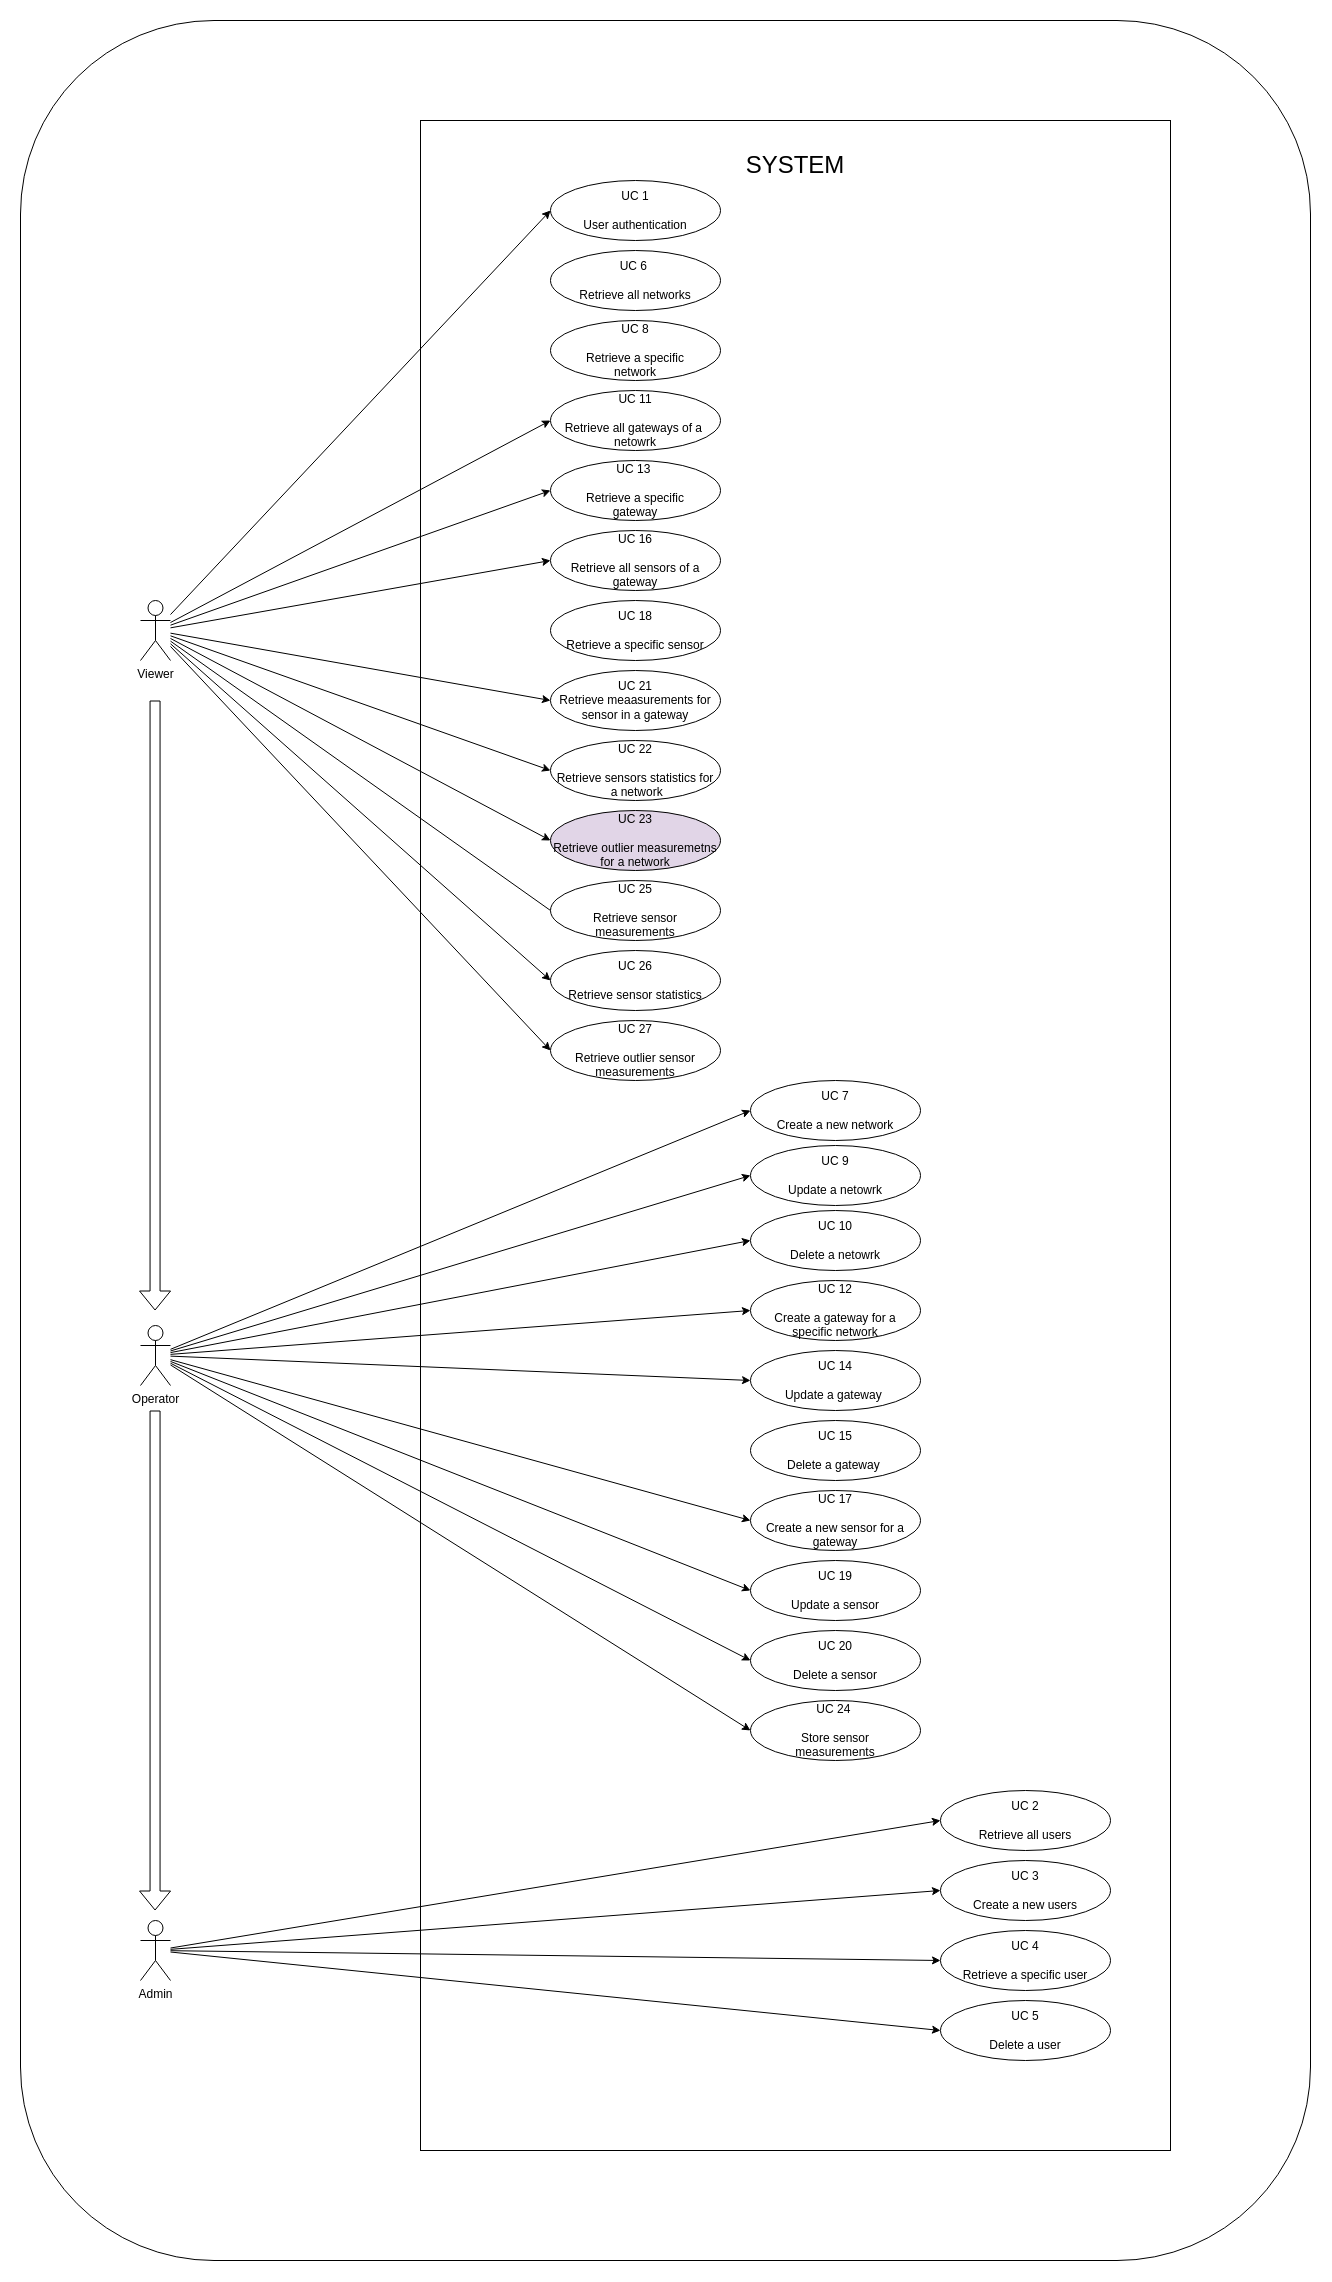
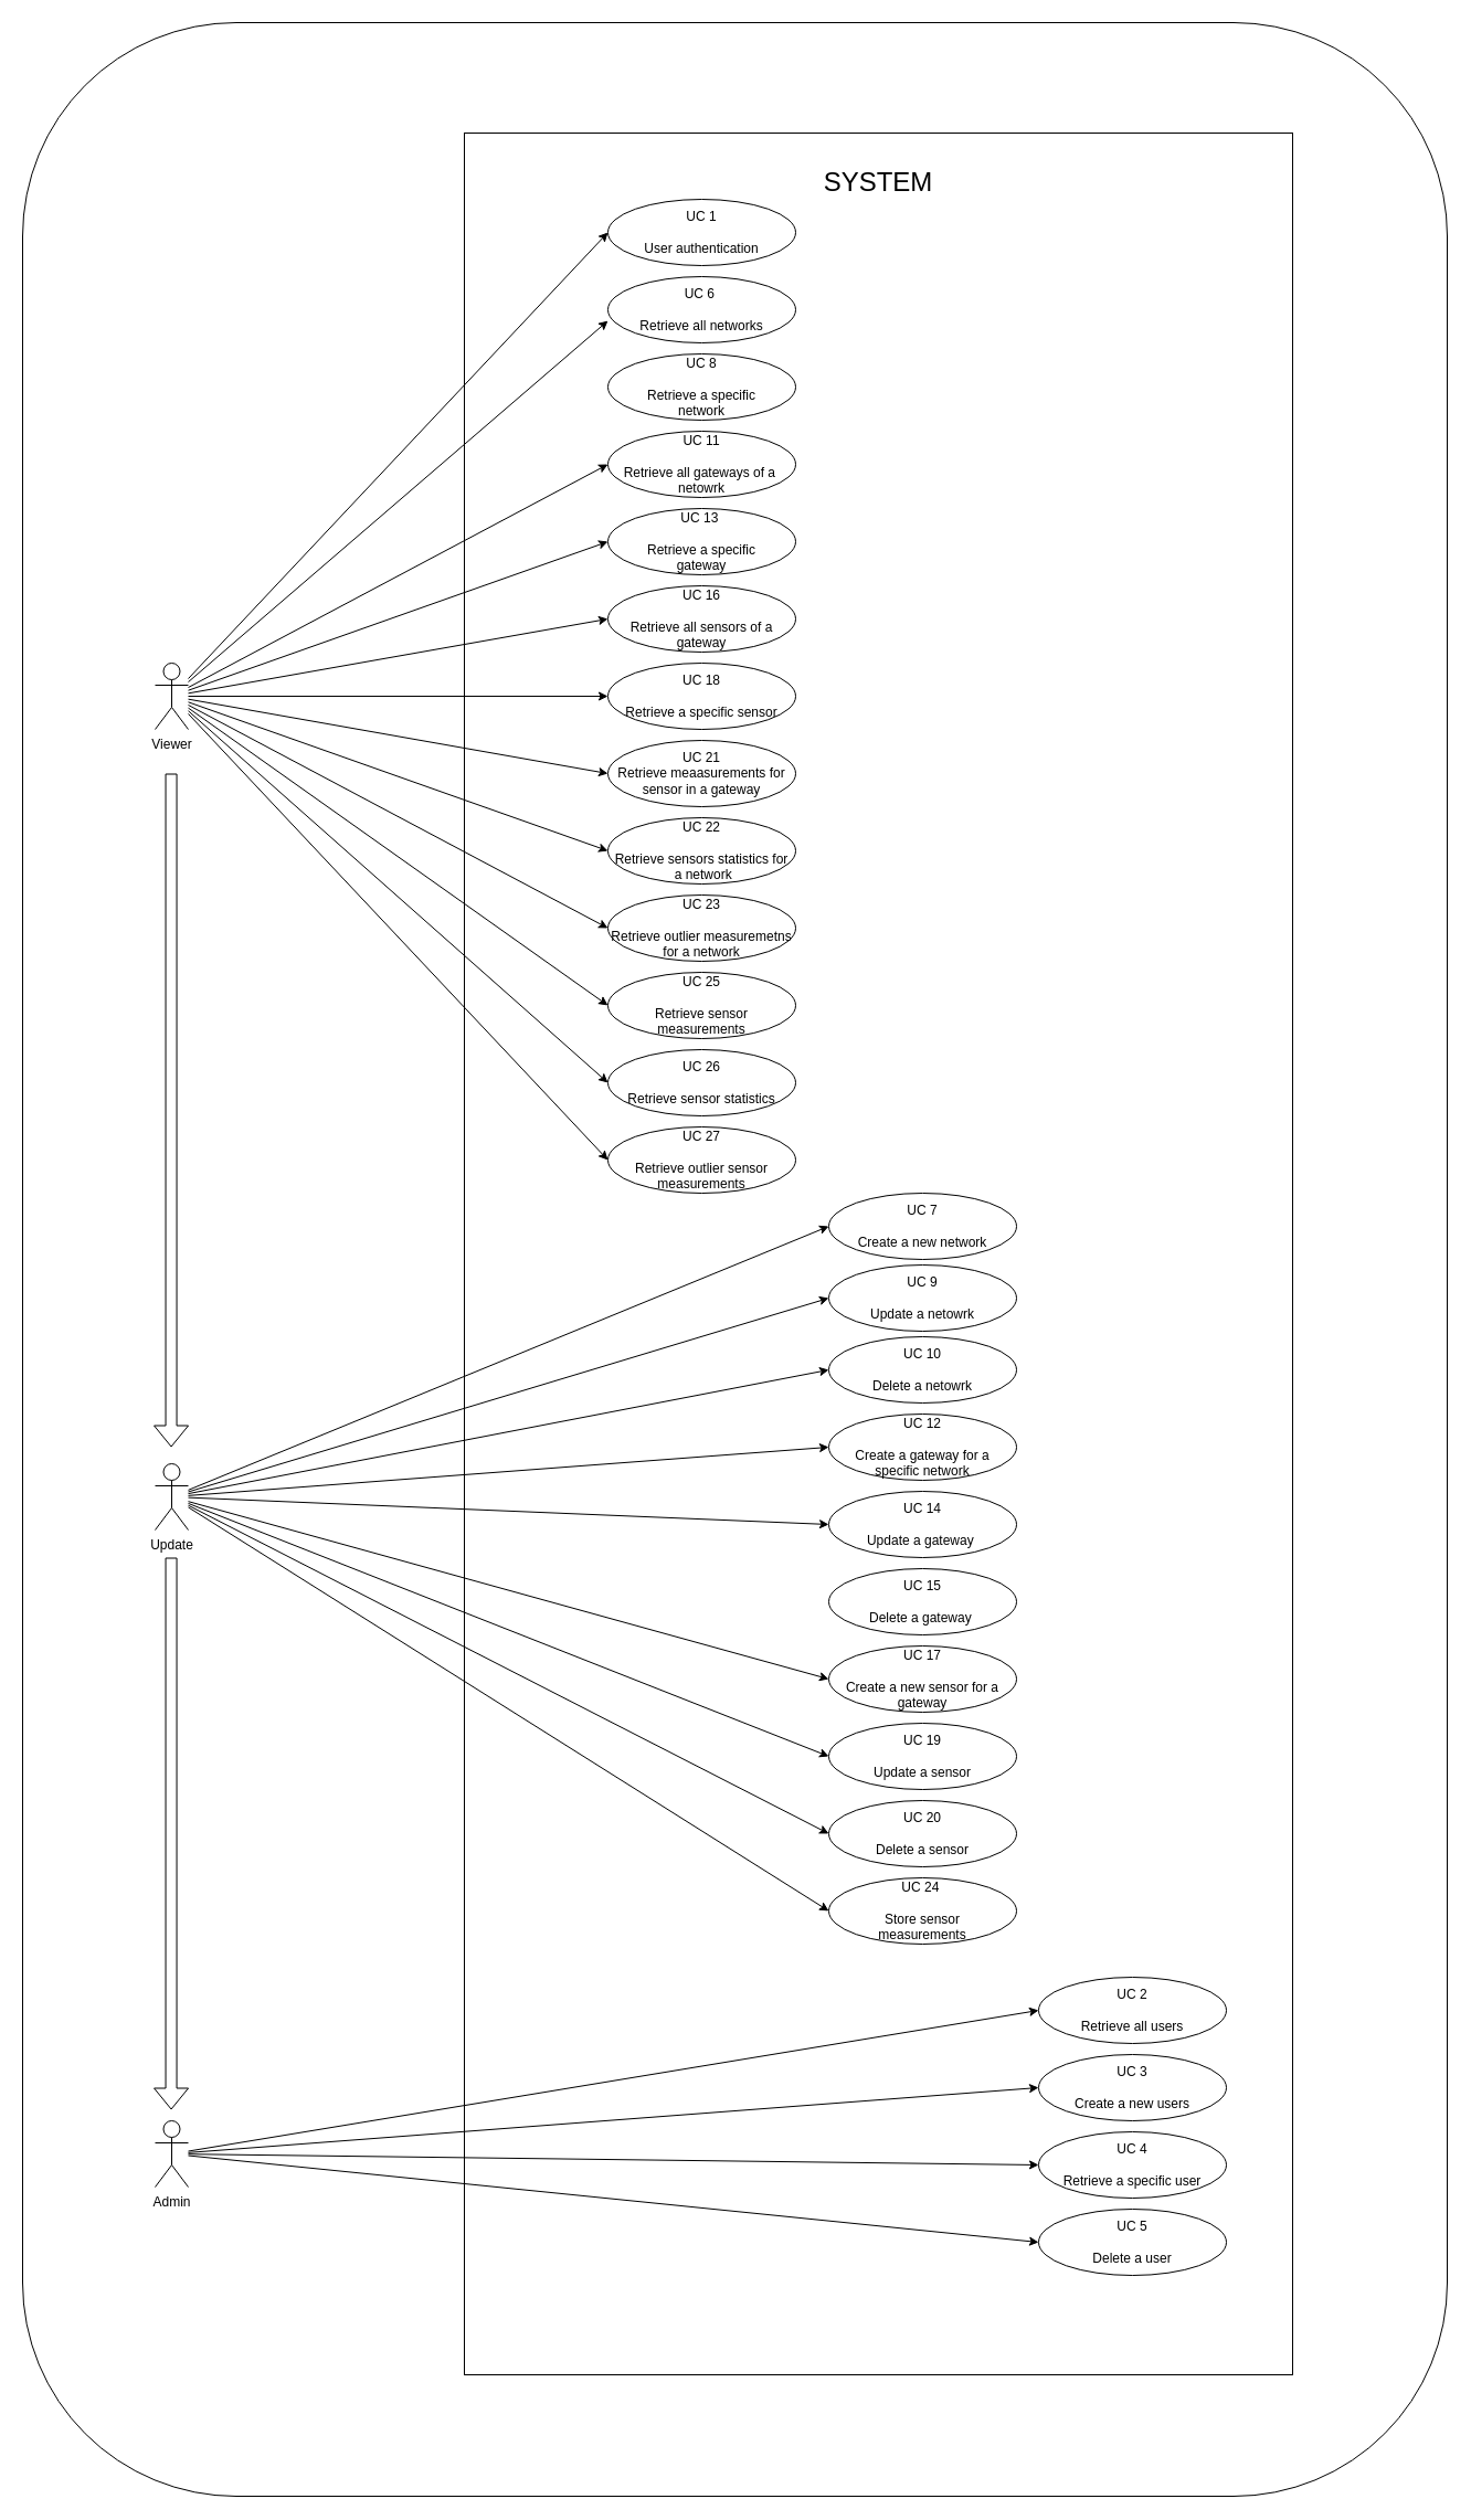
  <mxCell id="0" />
  <mxCell id="1" parent="0" />
  <mxCell id="2" value="" style="rounded=1;whiteSpace=wrap;html=1;" vertex="1" parent="1"><mxGeometry x="20" y="20" width="1290" height="2240" as="geometry" /></mxCell>
  <mxCell id="3" value="" style="rounded=0;whiteSpace=wrap;html=1;" vertex="1" parent="1"><mxGeometry x="420" y="120" width="750" height="2030" as="geometry" /></mxCell>
  <mxCell id="4" value="UC 2&lt;br&gt;&lt;br&gt;Retrieve all users" style="ellipse;whiteSpace=wrap;html=1;" parent="1" vertex="1"><mxGeometry x="940" y="1790" width="170" height="60" as="geometry" /></mxCell>
  <mxCell id="5" style="edgeStyle=none;html=1;entryX=0;entryY=0.5;entryDx=0;entryDy=0;" edge="1" parent="1" source="9" target="4"><mxGeometry relative="1" as="geometry" /></mxCell>
  <mxCell id="6" style="edgeStyle=none;html=1;entryX=0;entryY=0.5;entryDx=0;entryDy=0;" edge="1" parent="1" source="9" target="32"><mxGeometry relative="1" as="geometry" /></mxCell>
  <mxCell id="7" style="edgeStyle=none;html=1;entryX=0;entryY=0.5;entryDx=0;entryDy=0;" edge="1" parent="1" source="9" target="33"><mxGeometry relative="1" as="geometry" /></mxCell>
  <mxCell id="8" style="edgeStyle=none;html=1;entryX=0;entryY=0.5;entryDx=0;entryDy=0;" edge="1" parent="1" source="9" target="34"><mxGeometry relative="1" as="geometry" /></mxCell>
  <mxCell id="9" value="Admin" style="shape=umlActor;verticalLabelPosition=bottom;verticalAlign=top;html=1;outlineConnect=0;" parent="1" vertex="1"><mxGeometry x="140" y="1920" width="30" height="60" as="geometry" /></mxCell>
  <mxCell id="10" style="edgeStyle=none;html=1;entryX=0;entryY=0.5;entryDx=0;entryDy=0;" edge="1" parent="1" source="20" target="31"><mxGeometry relative="1" as="geometry" /></mxCell>
  <mxCell id="11" style="edgeStyle=none;html=1;entryX=0;entryY=0.5;entryDx=0;entryDy=0;" edge="1" parent="1" source="20" target="40"><mxGeometry relative="1" as="geometry" /></mxCell>
  <mxCell id="12" style="edgeStyle=none;html=1;entryX=0;entryY=0.5;entryDx=0;entryDy=0;" edge="1" parent="1" source="20" target="42"><mxGeometry relative="1" as="geometry" /></mxCell>
  <mxCell id="13" style="edgeStyle=none;html=1;entryX=0;entryY=0.5;entryDx=0;entryDy=0;" edge="1" parent="1" source="20" target="45"><mxGeometry relative="1" as="geometry" /></mxCell>
+ <mxCell id="14" style="edgeStyle=none;html=1;entryX=0;entryY=0.5;entryDx=0;entryDy=0;" edge="1" parent="1" source="20" target="47"><mxGeometry relative="1" as="geometry" /></mxCell>
  <mxCell id="15" style="edgeStyle=none;html=1;entryX=0;entryY=0.5;entryDx=0;entryDy=0;" edge="1" parent="1" source="20" target="50"><mxGeometry relative="1" as="geometry" /></mxCell>
  <mxCell id="16" style="edgeStyle=none;html=1;entryX=0;entryY=0.5;entryDx=0;entryDy=0;" edge="1" parent="1" source="20" target="55"><mxGeometry relative="1" as="geometry" /></mxCell>
- <mxCell id="17" style="edgeStyle=none;html=1;entryX=0;entryY=0.5;entryDx=0;entryDy=0;endArrow=none;" edge="1" parent="1" source="20" target="52"><mxGeometry relative="1" as="geometry" /></mxCell>
+ <mxCell id="17" style="edgeStyle=none;html=1;entryX=0;entryY=0.5;entryDx=0;entryDy=0;" edge="1" parent="1" source="20" target="52"><mxGeometry relative="1" as="geometry" /></mxCell>
  <mxCell id="18" style="edgeStyle=none;html=1;entryX=0;entryY=0.5;entryDx=0;entryDy=0;" edge="1" parent="1" source="20" target="53"><mxGeometry relative="1" as="geometry" /></mxCell>
  <mxCell id="19" style="edgeStyle=none;html=1;entryX=0;entryY=0.5;entryDx=0;entryDy=0;" edge="1" parent="1" source="20" target="56"><mxGeometry relative="1" as="geometry" /></mxCell>
  <mxCell id="20" value="Viewer" style="shape=umlActor;verticalLabelPosition=bottom;verticalAlign=top;html=1;outlineConnect=0;" parent="1" vertex="1"><mxGeometry x="140" y="600" width="30" height="60" as="geometry" /></mxCell>
  <mxCell id="21" style="edgeStyle=none;html=1;entryX=0;entryY=0.5;entryDx=0;entryDy=0;" edge="1" parent="1" source="30" target="36"><mxGeometry relative="1" as="geometry" /></mxCell>
  <mxCell id="22" style="edgeStyle=none;html=1;entryX=0;entryY=0.5;entryDx=0;entryDy=0;" edge="1" parent="1" source="30" target="38"><mxGeometry relative="1" as="geometry" /></mxCell>
  <mxCell id="23" style="edgeStyle=none;html=1;entryX=0;entryY=0.5;entryDx=0;entryDy=0;" edge="1" parent="1" source="30" target="39"><mxGeometry relative="1" as="geometry" /></mxCell>
  <mxCell id="24" style="edgeStyle=none;html=1;entryX=0;entryY=0.5;entryDx=0;entryDy=0;" edge="1" parent="1" source="30" target="41"><mxGeometry relative="1" as="geometry" /></mxCell>
  <mxCell id="25" style="edgeStyle=none;html=1;entryX=0;entryY=0.5;entryDx=0;entryDy=0;" edge="1" parent="1" source="30" target="43"><mxGeometry relative="1" as="geometry" /></mxCell>
  <mxCell id="26" style="edgeStyle=none;html=1;entryX=0;entryY=0.5;entryDx=0;entryDy=0;" edge="1" parent="1" source="30" target="46"><mxGeometry relative="1" as="geometry" /></mxCell>
  <mxCell id="27" style="edgeStyle=none;html=1;entryX=0;entryY=0.5;entryDx=0;entryDy=0;" edge="1" parent="1" source="30" target="48"><mxGeometry relative="1" as="geometry" /></mxCell>
  <mxCell id="28" style="edgeStyle=none;html=1;entryX=0;entryY=0.5;entryDx=0;entryDy=0;" edge="1" parent="1" source="30" target="49"><mxGeometry relative="1" as="geometry" /></mxCell>
  <mxCell id="29" style="edgeStyle=none;html=1;entryX=0;entryY=0.5;entryDx=0;entryDy=0;" edge="1" parent="1" source="30" target="51"><mxGeometry relative="1" as="geometry" /></mxCell>
- <mxCell id="30" value="Operator" style="shape=umlActor;verticalLabelPosition=bottom;verticalAlign=top;html=1;outlineConnect=0;" parent="1" vertex="1"><mxGeometry x="140" y="1325" width="30" height="60" as="geometry" /></mxCell>
+ <mxCell id="30" value="Update" style="shape=umlActor;verticalLabelPosition=bottom;verticalAlign=top;html=1;outlineConnect=0;" parent="1" vertex="1"><mxGeometry x="140" y="1325" width="30" height="60" as="geometry" /></mxCell>
  <mxCell id="31" value="UC 1&lt;br&gt;&lt;br&gt;User authentication" style="ellipse;whiteSpace=wrap;html=1;" parent="1" vertex="1"><mxGeometry x="550" y="180" width="170" height="60" as="geometry" /></mxCell>
  <mxCell id="32" value="UC 3&lt;br&gt;&lt;br&gt;Create a new users" style="ellipse;whiteSpace=wrap;html=1;" parent="1" vertex="1"><mxGeometry x="940" y="1860" width="170" height="60" as="geometry" /></mxCell>
  <mxCell id="33" value="UC 4&lt;br&gt;&lt;br&gt;Retrieve a specific user" style="ellipse;whiteSpace=wrap;html=1;" parent="1" vertex="1"><mxGeometry x="940" y="1930" width="170" height="60" as="geometry" /></mxCell>
  <mxCell id="34" value="UC 5&lt;br&gt;&lt;br&gt;Delete a user" style="ellipse;whiteSpace=wrap;html=1;" parent="1" vertex="1"><mxGeometry x="940" y="2000" width="170" height="60" as="geometry" /></mxCell>
  <mxCell id="35" value="UC 6&amp;nbsp;&lt;br&gt;&lt;br&gt;Retrieve all networks" style="ellipse;whiteSpace=wrap;html=1;" parent="1" vertex="1"><mxGeometry x="550" y="250" width="170" height="60" as="geometry" /></mxCell>
  <mxCell id="36" value="UC 7 &lt;br&gt;&lt;br&gt;Create a new network" style="ellipse;whiteSpace=wrap;html=1;" parent="1" vertex="1"><mxGeometry x="750" y="1080" width="170" height="60" as="geometry" /></mxCell>
  <mxCell id="37" value="UC 8&lt;br&gt;&lt;br&gt;Retrieve a specific &lt;br&gt;network" style="ellipse;whiteSpace=wrap;html=1;" parent="1" vertex="1"><mxGeometry x="550" y="320" width="170" height="60" as="geometry" /></mxCell>
  <mxCell id="38" value="UC 9&lt;br&gt;&lt;br&gt;Update a netowrk" style="ellipse;whiteSpace=wrap;html=1;" parent="1" vertex="1"><mxGeometry x="750" y="1145" width="170" height="60" as="geometry" /></mxCell>
  <mxCell id="39" value="UC 10 &lt;br&gt;&lt;br&gt;Delete a netowrk" style="ellipse;whiteSpace=wrap;html=1;" parent="1" vertex="1"><mxGeometry x="750" y="1210" width="170" height="60" as="geometry" /></mxCell>
  <mxCell id="40" value="UC 11&lt;br&gt;&lt;br&gt;Retrieve all gateways of a&amp;nbsp; netowrk" style="ellipse;whiteSpace=wrap;html=1;" parent="1" vertex="1"><mxGeometry x="550" y="390" width="170" height="60" as="geometry" /></mxCell>
  <mxCell id="41" value="UC 12&lt;br&gt;&lt;br&gt;Create a gateway for a &lt;br&gt;specific network" style="ellipse;whiteSpace=wrap;html=1;" parent="1" vertex="1"><mxGeometry x="750" y="1280" width="170" height="60" as="geometry" /></mxCell>
  <mxCell id="42" value="UC 13&amp;nbsp;&lt;br&gt;&lt;br&gt;Retrieve a specific &lt;br&gt;gateway" style="ellipse;whiteSpace=wrap;html=1;" parent="1" vertex="1"><mxGeometry x="550" y="460" width="170" height="60" as="geometry" /></mxCell>
  <mxCell id="43" value="UC 14&lt;br&gt;&lt;br&gt;Update a gateway&amp;nbsp;" style="ellipse;whiteSpace=wrap;html=1;" parent="1" vertex="1"><mxGeometry x="750" y="1350" width="170" height="60" as="geometry" /></mxCell>
  <mxCell id="44" value="UC 15&lt;br&gt;&lt;br&gt;Delete a gateway&amp;nbsp;" style="ellipse;whiteSpace=wrap;html=1;" parent="1" vertex="1"><mxGeometry x="750" y="1420" width="170" height="60" as="geometry" /></mxCell>
  <mxCell id="45" value="UC 16&lt;br&gt;&lt;br&gt;Retrieve all sensors of a gateway" style="ellipse;whiteSpace=wrap;html=1;" parent="1" vertex="1"><mxGeometry x="550" y="530" width="170" height="60" as="geometry" /></mxCell>
  <mxCell id="46" value="UC 17&lt;br&gt;&lt;br&gt;Create a new sensor for a gateway" style="ellipse;whiteSpace=wrap;html=1;" parent="1" vertex="1"><mxGeometry x="750" y="1490" width="170" height="60" as="geometry" /></mxCell>
  <mxCell id="47" value="UC 18&lt;br&gt;&lt;br&gt;Retrieve a specific sensor" style="ellipse;whiteSpace=wrap;html=1;" parent="1" vertex="1"><mxGeometry x="550" y="600" width="170" height="60" as="geometry" /></mxCell>
  <mxCell id="48" value="UC 19&lt;br&gt;&lt;br&gt;Update a sensor" style="ellipse;whiteSpace=wrap;html=1;" parent="1" vertex="1"><mxGeometry x="750" y="1560" width="170" height="60" as="geometry" /></mxCell>
  <mxCell id="49" value="UC 20&lt;br&gt;&lt;br&gt;Delete a sensor" style="ellipse;whiteSpace=wrap;html=1;" parent="1" vertex="1"><mxGeometry x="750" y="1630" width="170" height="60" as="geometry" /></mxCell>
  <mxCell id="50" value="UC 21&lt;br&gt;Retrieve meaasurements for&lt;br&gt;sensor in a gateway" style="ellipse;whiteSpace=wrap;html=1;" parent="1" vertex="1"><mxGeometry x="550" y="670" width="170" height="60" as="geometry" /></mxCell>
  <mxCell id="51" value="UC 24&amp;nbsp;&lt;br&gt;&lt;br&gt;Store sensor &lt;br&gt;measurements" style="ellipse;whiteSpace=wrap;html=1;" parent="1" vertex="1"><mxGeometry x="750" y="1700" width="170" height="60" as="geometry" /></mxCell>
  <mxCell id="52" value="UC 25&lt;br&gt;&lt;br&gt;Retrieve sensor &lt;br&gt;measurements" style="ellipse;whiteSpace=wrap;html=1;" parent="1" vertex="1"><mxGeometry x="550" y="880" width="170" height="60" as="geometry" /></mxCell>
  <mxCell id="53" value="&lt;div&gt;UC 26&lt;br&gt;&lt;br&gt;Retrieve sensor statistics&lt;/div&gt;" style="ellipse;whiteSpace=wrap;html=1;" parent="1" vertex="1"><mxGeometry x="550" y="950" width="170" height="60" as="geometry" /></mxCell>
  <mxCell id="54" value="UC 22&lt;div&gt;&lt;br&gt;&lt;div&gt;Retrieve sensors statistics for&lt;br&gt;&amp;nbsp;a network&lt;/div&gt;&lt;/div&gt;" style="ellipse;whiteSpace=wrap;html=1;" parent="1" vertex="1"><mxGeometry x="550" y="740" width="170" height="60" as="geometry" /></mxCell>
- <mxCell id="55" value="UC 23&lt;div&gt;&lt;br&gt;&lt;/div&gt;&lt;div&gt;Retrieve outlier measuremetns for a network&lt;/div&gt;" style="ellipse;whiteSpace=wrap;html=1;fillColor=#e1d5e7;" parent="1" vertex="1"><mxGeometry x="550" y="810" width="170" height="60" as="geometry" /></mxCell>
+ <mxCell id="55" value="UC 23&lt;div&gt;&lt;br&gt;&lt;/div&gt;&lt;div&gt;Retrieve outlier measuremetns for a network&lt;/div&gt;" style="ellipse;whiteSpace=wrap;html=1;" parent="1" vertex="1"><mxGeometry x="550" y="810" width="170" height="60" as="geometry" /></mxCell>
  <mxCell id="56" value="UC 27&lt;br&gt;&lt;br&gt;Retrieve outlier sensor measurements" style="ellipse;whiteSpace=wrap;html=1;" parent="1" vertex="1"><mxGeometry x="550" y="1020" width="170" height="60" as="geometry" /></mxCell>
+ <mxCell id="57" style="edgeStyle=none;html=1;entryX=0;entryY=0.667;entryDx=0;entryDy=0;entryPerimeter=0;" edge="1" parent="1" source="20" target="35"><mxGeometry relative="1" as="geometry" /></mxCell>
  <mxCell id="58" style="edgeStyle=none;html=1;entryX=0;entryY=0.5;entryDx=0;entryDy=0;" edge="1" parent="1" source="20" target="54"><mxGeometry relative="1" as="geometry" /></mxCell>
  <mxCell id="59" value="&lt;font style=&quot;font-size: 24px;&quot;&gt;SYSTEM&lt;/font&gt;" style="text;html=1;align=center;verticalAlign=middle;whiteSpace=wrap;rounded=0;" vertex="1" parent="1"><mxGeometry x="765" y="150" width="60" height="30" as="geometry" /></mxCell>
  <mxCell id="60" value="" style="shape=flexArrow;endArrow=classic;html=1;" edge="1" parent="1"><mxGeometry width="50" height="50" relative="1" as="geometry"><mxPoint x="154.55" y="700" as="sourcePoint" /><mxPoint x="154.55" y="1310" as="targetPoint" /></mxGeometry></mxCell>
  <mxCell id="61" value="" style="shape=flexArrow;endArrow=classic;html=1;" edge="1" parent="1"><mxGeometry width="50" height="50" relative="1" as="geometry"><mxPoint x="154.55" y="1410" as="sourcePoint" /><mxPoint x="154.55" y="1910" as="targetPoint" /></mxGeometry></mxCell>
